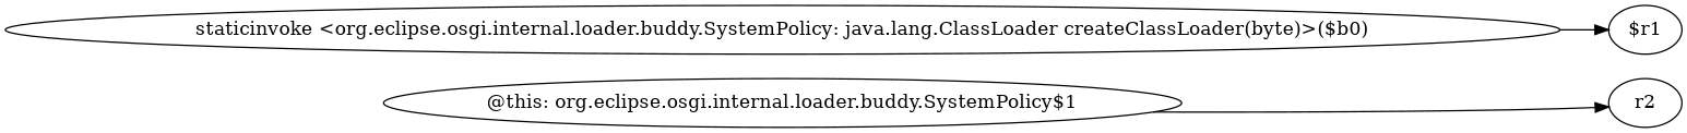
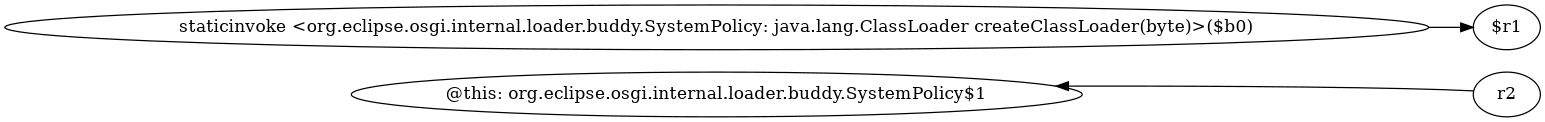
  digraph {
    rankdir=LR
    n1 [label="@this: org.eclipse.osgi.internal.loader.buddy.SystemPolicy$1"]
    n2 [label=r2]
    n3 [label="staticinvoke <org.eclipse.osgi.internal.loader.buddy.SystemPolicy: java.lang.ClassLoader createClassLoader(byte)>($b0)"]
    n4 [label="$r1"]
-   n1 -> n2
+   n2 -> n1
    n3 -> n4
  }
